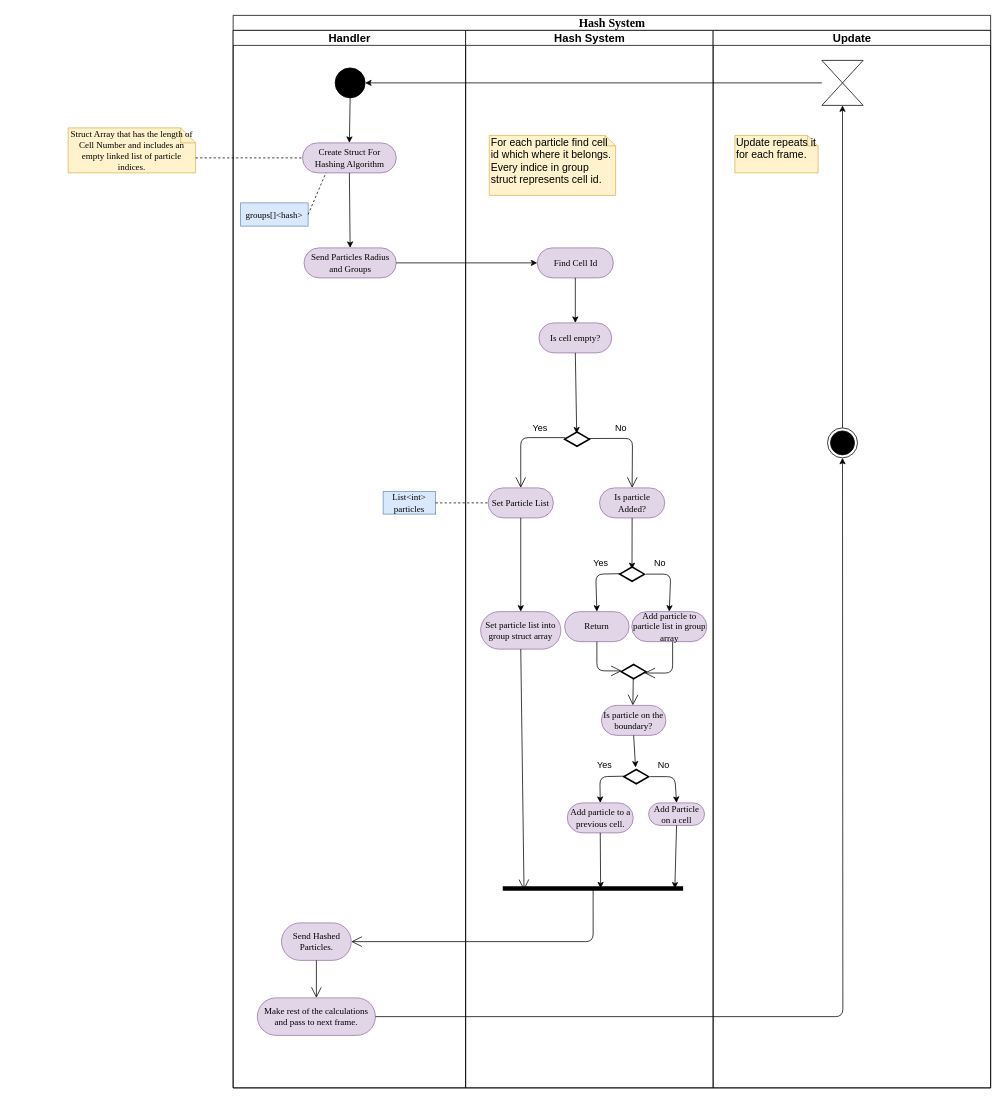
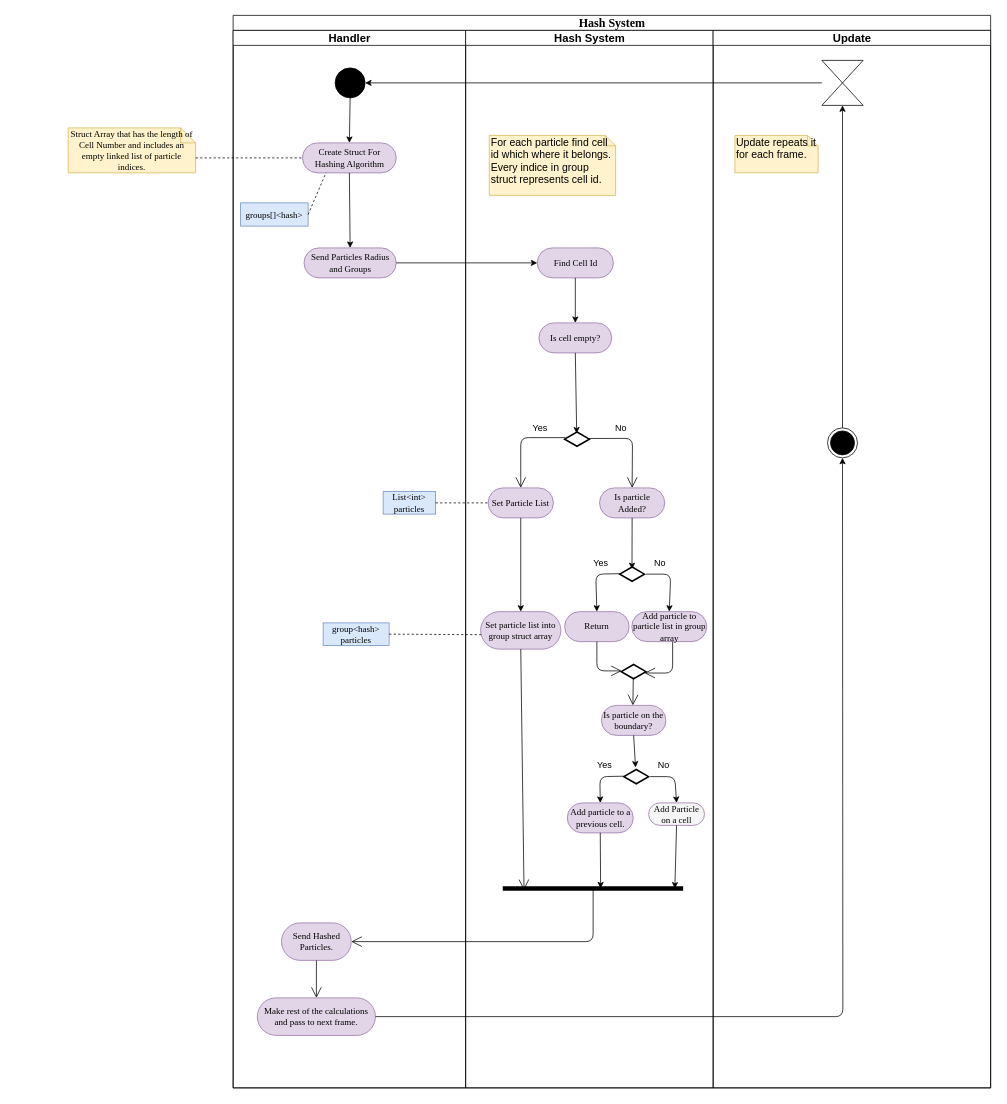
  <mxCell id="0" />
  <mxCell id="1" parent="0" />
  <mxCell id="2" value="&lt;font style=&quot;font-size: 16px&quot;&gt;Hash System&lt;/font&gt;" style="swimlane;html=1;childLayout=stackLayout;startSize=20;rounded=0;shadow=0;comic=0;labelBackgroundColor=none;strokeWidth=1;fontFamily=Verdana;fontSize=14;align=center;" parent="1" vertex="1"><mxGeometry x="310" y="20" width="1010" height="1430" as="geometry"><mxRectangle x="40" y="20" width="60" height="20" as="alternateBounds" /></mxGeometry></mxCell>
  <mxCell id="3" value="&lt;font style=&quot;font-size: 15px&quot;&gt;Handler&lt;/font&gt;" style="swimlane;html=1;startSize=20;" parent="2" vertex="1"><mxGeometry y="20" width="310" height="1410" as="geometry" /></mxCell>
  <mxCell id="4" value="" style="ellipse;whiteSpace=wrap;html=1;rounded=0;shadow=0;comic=0;labelBackgroundColor=none;strokeWidth=1;fillColor=#000000;fontFamily=Verdana;fontSize=12;align=center;" parent="3" vertex="1"><mxGeometry x="136" y="50" width="40" height="40" as="geometry" /></mxCell>
  <mxCell id="5" value="Send Particles Radius and Groups" style="rounded=1;whiteSpace=wrap;html=1;shadow=0;comic=0;labelBackgroundColor=none;strokeWidth=1;fontFamily=Verdana;fontSize=12;align=center;arcSize=50;fillColor=#e1d5e7;strokeColor=#9673a6;" parent="3" vertex="1"><mxGeometry x="94.5" y="290" width="123" height="40" as="geometry" /></mxCell>
  <mxCell id="6" value="Create Struct For Hashing Algorithm" style="rounded=1;whiteSpace=wrap;html=1;shadow=0;comic=0;labelBackgroundColor=none;strokeWidth=1;fontFamily=Verdana;fontSize=12;align=center;arcSize=50;fillColor=#e1d5e7;strokeColor=#9673a6;" parent="3" vertex="1"><mxGeometry x="92.5" y="150" width="125" height="40" as="geometry" /></mxCell>
  <mxCell id="7" value="groups[]&amp;lt;hash&amp;gt;" style="rounded=0;whiteSpace=wrap;html=1;shadow=0;comic=0;labelBackgroundColor=none;strokeWidth=1;fontFamily=Verdana;fontSize=12;align=center;arcSize=50;fillColor=#dae8fc;strokeColor=#6c8ebf;" parent="3" vertex="1"><mxGeometry x="10" y="230" width="90" height="31" as="geometry" /></mxCell>
  <mxCell id="8" value="" style="endArrow=classic;html=1;entryX=0.5;entryY=0;entryDx=0;entryDy=0;exitX=0.5;exitY=1;exitDx=0;exitDy=0;" parent="3" source="4" target="6" edge="1"><mxGeometry width="50" height="50" relative="1" as="geometry"><mxPoint x="-230" y="90" as="sourcePoint" /><mxPoint x="-180" y="40" as="targetPoint" /></mxGeometry></mxCell>
  <mxCell id="9" value="" style="endArrow=classic;html=1;entryX=0.5;entryY=0;entryDx=0;entryDy=0;exitX=0.5;exitY=1;exitDx=0;exitDy=0;" parent="3" source="6" target="5" edge="1"><mxGeometry width="50" height="50" relative="1" as="geometry"><mxPoint x="156" y="320" as="sourcePoint" /><mxPoint x="154.5" y="390" as="targetPoint" /></mxGeometry></mxCell>
  <mxCell id="10" value="Send Hashed Particles." style="rounded=1;whiteSpace=wrap;html=1;shadow=0;comic=0;labelBackgroundColor=none;strokeWidth=1;fontFamily=Verdana;fontSize=12;align=center;arcSize=50;fillColor=#e1d5e7;strokeColor=#9673a6;" parent="3" vertex="1"><mxGeometry x="64.5" y="1190" width="93" height="50" as="geometry" /></mxCell>
  <mxCell id="11" value="Make rest of the calculations&lt;br&gt;and pass to next frame." style="rounded=1;whiteSpace=wrap;html=1;shadow=0;comic=0;labelBackgroundColor=none;strokeWidth=1;fontFamily=Verdana;fontSize=12;align=center;arcSize=50;fillColor=#e1d5e7;strokeColor=#9673a6;" parent="3" vertex="1"><mxGeometry x="32.25" y="1290" width="157.5" height="50" as="geometry" /></mxCell>
  <mxCell id="12" value="" style="endArrow=open;endFill=1;endSize=12;html=1;fontSize=14;exitX=0.5;exitY=1;exitDx=0;exitDy=0;entryX=0.5;entryY=0;entryDx=0;entryDy=0;" parent="3" source="10" target="11" edge="1"><mxGeometry width="160" relative="1" as="geometry"><mxPoint x="181" y="1225" as="sourcePoint" /><mxPoint x="179.758" y="1291.272" as="targetPoint" /></mxGeometry></mxCell>
+ <mxCell id="13" value="group&amp;lt;hash&amp;gt; particles" style="rounded=0;whiteSpace=wrap;html=1;shadow=0;comic=0;labelBackgroundColor=none;strokeWidth=1;fontFamily=Verdana;fontSize=12;align=center;arcSize=50;fillColor=#dae8fc;strokeColor=#6c8ebf;" parent="3" vertex="1"><mxGeometry x="120" y="790" width="88" height="30" as="geometry" /></mxCell>
  <mxCell id="14" value="" style="endArrow=none;dashed=1;html=1;strokeWidth=1;fontSize=12;exitX=1;exitY=0.5;exitDx=0;exitDy=0;entryX=0.25;entryY=1;entryDx=0;entryDy=0;" edge="1" parent="3" source="7" target="6"><mxGeometry width="50" height="50" relative="1" as="geometry"><mxPoint x="-55" y="180" as="sourcePoint" /><mxPoint x="102.5" y="180" as="targetPoint" /></mxGeometry></mxCell>
  <mxCell id="15" value="List&amp;lt;int&amp;gt; particles" style="rounded=0;whiteSpace=wrap;html=1;shadow=0;comic=0;labelBackgroundColor=none;strokeWidth=1;fontFamily=Verdana;fontSize=12;align=center;arcSize=50;fillColor=#dae8fc;strokeColor=#6c8ebf;" parent="3" vertex="1"><mxGeometry x="200" y="615" width="70" height="30" as="geometry" /></mxCell>
  <mxCell id="16" value="&lt;font style=&quot;font-size: 15px&quot;&gt;Hash System&lt;/font&gt;" style="swimlane;html=1;startSize=20;" parent="2" vertex="1"><mxGeometry x="310" y="20" width="330" height="1410" as="geometry" /></mxCell>
  <mxCell id="17" value="Find Cell Id" style="rounded=1;whiteSpace=wrap;html=1;shadow=0;comic=0;labelBackgroundColor=none;strokeWidth=1;fontFamily=Verdana;fontSize=12;align=center;arcSize=50;fillColor=#e1d5e7;strokeColor=#9673a6;" parent="16" vertex="1"><mxGeometry x="95.5" y="290" width="101.5" height="40" as="geometry" /></mxCell>
  <mxCell id="18" value="For each particle find cell id which where it belongs. Every indice in group struct represents cell id." style="shape=note;whiteSpace=wrap;html=1;size=14;verticalAlign=top;align=left;spacingTop=-6;strokeWidth=1;fontSize=14;fillColor=#fff2cc;strokeColor=#d6b656;" parent="16" vertex="1"><mxGeometry x="31.5" y="140" width="168.5" height="80" as="geometry" /></mxCell>
  <mxCell id="19" value="Is cell empty?" style="rounded=1;whiteSpace=wrap;html=1;shadow=0;comic=0;labelBackgroundColor=none;strokeWidth=1;fontFamily=Verdana;fontSize=12;align=center;arcSize=50;fillColor=#e1d5e7;strokeColor=#9673a6;" parent="16" vertex="1"><mxGeometry x="97.75" y="390" width="97" height="40" as="geometry" /></mxCell>
  <mxCell id="20" value="" style="html=1;whiteSpace=wrap;aspect=fixed;shape=isoRectangle;strokeWidth=2;" parent="16" vertex="1"><mxGeometry x="132" y="535" width="33" height="20" as="geometry" /></mxCell>
  <mxCell id="21" value="" style="endArrow=open;endFill=1;endSize=12;html=1;exitX=0.03;exitY=0.4;exitDx=0;exitDy=0;exitPerimeter=0;entryX=0.5;entryY=0;entryDx=0;entryDy=0;" parent="16" source="20" target="25" edge="1"><mxGeometry width="160" relative="1" as="geometry"><mxPoint x="129.5" y="494" as="sourcePoint" /><mxPoint x="73.5" y="545" as="targetPoint" /><Array as="points"><mxPoint x="73.5" y="543" /></Array></mxGeometry></mxCell>
  <mxCell id="22" value="Yes" style="text;html=1;align=center;verticalAlign=middle;resizable=0;points=[];;autosize=1;" parent="16" vertex="1"><mxGeometry x="78.5" y="520" width="40" height="20" as="geometry" /></mxCell>
  <mxCell id="23" value="No" style="text;html=1;align=center;verticalAlign=middle;resizable=0;points=[];;autosize=1;" parent="16" vertex="1"><mxGeometry x="191.5" y="520" width="30" height="20" as="geometry" /></mxCell>
  <mxCell id="24" value="" style="endArrow=open;endFill=1;endSize=12;html=1;exitX=0.934;exitY=0.458;exitDx=0;exitDy=0;exitPerimeter=0;entryX=0.5;entryY=0;entryDx=0;entryDy=0;" parent="16" source="20" target="26" edge="1"><mxGeometry width="160" relative="1" as="geometry"><mxPoint x="252.5" y="495.0" as="sourcePoint" /><mxPoint x="223.5" y="546" as="targetPoint" /><Array as="points"><mxPoint x="222.5" y="544" /></Array></mxGeometry></mxCell>
  <mxCell id="25" value="Set Particle List" style="rounded=1;whiteSpace=wrap;html=1;shadow=0;comic=0;labelBackgroundColor=none;strokeWidth=1;fontFamily=Verdana;fontSize=12;align=center;arcSize=50;fillColor=#e1d5e7;strokeColor=#9673a6;" parent="16" vertex="1"><mxGeometry x="30" y="610" width="87" height="40" as="geometry" /></mxCell>
  <mxCell id="26" value="Is particle Added?" style="rounded=1;whiteSpace=wrap;html=1;shadow=0;comic=0;labelBackgroundColor=none;strokeWidth=1;fontFamily=Verdana;fontSize=12;align=center;arcSize=50;fillColor=#e1d5e7;strokeColor=#9673a6;" parent="16" vertex="1"><mxGeometry x="178.5" y="610" width="87" height="40" as="geometry" /></mxCell>
  <mxCell id="27" value="Set particle list into group struct array" style="rounded=1;whiteSpace=wrap;html=1;shadow=0;comic=0;labelBackgroundColor=none;strokeWidth=1;fontFamily=Verdana;fontSize=12;align=center;arcSize=50;fillColor=#e1d5e7;strokeColor=#9673a6;" parent="16" vertex="1"><mxGeometry x="20" y="775" width="107" height="50" as="geometry" /></mxCell>
  <mxCell id="28" value="Add particle to particle list in group array" style="rounded=1;whiteSpace=wrap;html=1;shadow=0;comic=0;labelBackgroundColor=none;strokeWidth=1;fontFamily=Verdana;fontSize=12;align=center;arcSize=50;fillColor=#e1d5e7;strokeColor=#9673a6;" parent="16" vertex="1"><mxGeometry x="221.5" y="775" width="100" height="40" as="geometry" /></mxCell>
  <mxCell id="29" value="" style="endArrow=classic;html=1;entryX=0.5;entryY=0;entryDx=0;entryDy=0;exitX=0.5;exitY=1;exitDx=0;exitDy=0;" parent="16" source="17" target="19" edge="1"><mxGeometry width="50" height="50" relative="1" as="geometry"><mxPoint x="160" y="550" as="sourcePoint" /><mxPoint x="170" y="560" as="targetPoint" /></mxGeometry></mxCell>
  <mxCell id="30" value="" style="endArrow=classic;html=1;exitX=0.5;exitY=1;exitDx=0;exitDy=0;entryX=0.488;entryY=0.119;entryDx=0;entryDy=0;entryPerimeter=0;" parent="16" source="19" target="20" edge="1"><mxGeometry width="50" height="50" relative="1" as="geometry"><mxPoint x="135" y="725" as="sourcePoint" /><mxPoint x="160" y="640" as="targetPoint" /></mxGeometry></mxCell>
  <mxCell id="31" value="" style="endArrow=classic;html=1;exitX=0.5;exitY=1;exitDx=0;exitDy=0;entryX=0.495;entryY=0.168;entryDx=0;entryDy=0;entryPerimeter=0;" parent="16" source="26" target="32" edge="1"><mxGeometry width="50" height="50" relative="1" as="geometry"><mxPoint x="226.5" y="664" as="sourcePoint" /><mxPoint x="226.5" y="717" as="targetPoint" /></mxGeometry></mxCell>
  <mxCell id="32" value="" style="html=1;whiteSpace=wrap;aspect=fixed;shape=isoRectangle;strokeWidth=2;" parent="16" vertex="1"><mxGeometry x="205.5" y="715" width="33" height="20" as="geometry" /></mxCell>
  <mxCell id="33" value="" style="line;strokeWidth=6;fillColor=none;align=left;verticalAlign=middle;spacingTop=-1;spacingLeft=3;spacingRight=3;rotatable=0;labelPosition=right;points=[];portConstraint=eastwest;fontSize=14;" parent="16" vertex="1"><mxGeometry x="49.5" y="1140" width="240.5" height="8" as="geometry" /></mxCell>
  <mxCell id="34" value="" style="endArrow=open;endFill=1;endSize=12;html=1;fontSize=14;exitX=0.486;exitY=0.9;exitDx=0;exitDy=0;exitPerimeter=0;" parent="16" source="42" edge="1"><mxGeometry width="160" relative="1" as="geometry"><mxPoint x="233" y="915" as="sourcePoint" /><mxPoint x="223" y="900" as="targetPoint" /></mxGeometry></mxCell>
  <mxCell id="35" value="" style="endArrow=classic;html=1;exitX=1.061;exitY=0.5;exitDx=0;exitDy=0;entryX=0.5;entryY=0;entryDx=0;entryDy=0;exitPerimeter=0;" parent="16" source="32" target="28" edge="1"><mxGeometry width="50" height="50" relative="1" as="geometry"><mxPoint x="293.5" y="691" as="sourcePoint" /><mxPoint x="276" y="775" as="targetPoint" /><Array as="points"><mxPoint x="273.5" y="725" /></Array></mxGeometry></mxCell>
  <mxCell id="36" value="No" style="text;html=1;align=center;verticalAlign=middle;resizable=0;points=[];;autosize=1;" parent="16" vertex="1"><mxGeometry x="243.5" y="700" width="30" height="20" as="geometry" /></mxCell>
  <mxCell id="37" value="Yes" style="text;html=1;align=center;verticalAlign=middle;resizable=0;points=[];;autosize=1;" parent="16" vertex="1"><mxGeometry x="159.5" y="700" width="40" height="20" as="geometry" /></mxCell>
  <mxCell id="38" value="" style="endArrow=classic;html=1;exitX=0.09;exitY=0.469;exitDx=0;exitDy=0;exitPerimeter=0;entryX=0.5;entryY=0;entryDx=0;entryDy=0;" parent="16" source="32" target="39" edge="1"><mxGeometry width="50" height="50" relative="1" as="geometry"><mxPoint x="178.5" y="705" as="sourcePoint" /><mxPoint x="173.5" y="775" as="targetPoint" /><Array as="points"><mxPoint x="173.5" y="725" /></Array></mxGeometry></mxCell>
  <mxCell id="39" value="Return" style="rounded=1;whiteSpace=wrap;html=1;shadow=0;comic=0;labelBackgroundColor=none;strokeWidth=1;fontFamily=Verdana;fontSize=12;align=center;arcSize=50;fillColor=#e1d5e7;strokeColor=#9673a6;" parent="16" vertex="1"><mxGeometry x="132" y="775" width="86" height="40" as="geometry" /></mxCell>
  <mxCell id="40" value="" style="endArrow=open;endFill=1;endSize=12;html=1;fontSize=14;entryX=0.937;entryY=0.59;entryDx=0;entryDy=0;exitX=0.5;exitY=1;exitDx=0;exitDy=0;entryPerimeter=0;" parent="16" target="42" edge="1"><mxGeometry width="160" relative="1" as="geometry"><mxPoint x="276" y="815" as="sourcePoint" /><mxPoint x="278.15" y="847.432" as="targetPoint" /><Array as="points"><mxPoint x="276" y="857" /></Array></mxGeometry></mxCell>
  <mxCell id="41" value="" style="endArrow=open;endFill=1;endSize=12;html=1;fontSize=14;entryX=0.018;entryY=0.452;entryDx=0;entryDy=0;exitX=0.5;exitY=1;exitDx=0;exitDy=0;entryPerimeter=0;" parent="16" source="39" target="42" edge="1"><mxGeometry width="160" relative="1" as="geometry"><mxPoint x="121.615" y="848.864" as="sourcePoint" /><mxPoint x="174.2" y="849.144" as="targetPoint" /><Array as="points"><mxPoint x="175" y="854" /></Array></mxGeometry></mxCell>
  <mxCell id="42" value="" style="html=1;whiteSpace=wrap;aspect=fixed;shape=isoRectangle;strokeWidth=2;" parent="16" vertex="1"><mxGeometry x="207.5" y="845" width="33" height="20" as="geometry" /></mxCell>
  <mxCell id="43" value="" style="endArrow=open;endFill=1;endSize=12;html=1;fontSize=14;exitX=0.5;exitY=1;exitDx=0;exitDy=0;entryX=0.118;entryY=0.784;entryDx=0;entryDy=0;entryPerimeter=0;" parent="16" source="27" target="33" edge="1"><mxGeometry width="160" relative="1" as="geometry"><mxPoint x="89.22" y="988.704" as="sourcePoint" /><mxPoint x="89.0" y="1053" as="targetPoint" /></mxGeometry></mxCell>
  <mxCell id="44" value="Is particle on the boundary?" style="rounded=1;whiteSpace=wrap;html=1;shadow=0;comic=0;labelBackgroundColor=none;strokeWidth=1;fontFamily=Verdana;fontSize=12;align=center;arcSize=50;fillColor=#e1d5e7;strokeColor=#9673a6;" parent="16" vertex="1"><mxGeometry x="181" y="900" width="86" height="40" as="geometry" /></mxCell>
  <mxCell id="45" value="" style="endArrow=classic;html=1;exitX=0.5;exitY=1;exitDx=0;exitDy=0;entryX=0.472;entryY=-0.109;entryDx=0;entryDy=0;entryPerimeter=0;" parent="16" source="44" target="46" edge="1"><mxGeometry width="50" height="50" relative="1" as="geometry"><mxPoint x="222" y="960" as="sourcePoint" /><mxPoint x="396.5" y="1277" as="targetPoint" /></mxGeometry></mxCell>
  <mxCell id="46" value="" style="html=1;whiteSpace=wrap;aspect=fixed;shape=isoRectangle;strokeWidth=2;" parent="16" vertex="1"><mxGeometry x="211" y="985" width="33" height="20" as="geometry" /></mxCell>
  <mxCell id="47" value="" style="endArrow=classic;html=1;exitX=1.061;exitY=0.5;exitDx=0;exitDy=0;entryX=0.5;entryY=0;entryDx=0;entryDy=0;exitPerimeter=0;" parent="16" source="46" target="51" edge="1"><mxGeometry width="50" height="50" relative="1" as="geometry"><mxPoint x="469.0" y="1211" as="sourcePoint" /><mxPoint x="277" y="1045" as="targetPoint" /><Array as="points"><mxPoint x="279" y="995" /></Array></mxGeometry></mxCell>
  <mxCell id="48" value="No" style="text;html=1;align=center;verticalAlign=middle;resizable=0;points=[];;autosize=1;" parent="16" vertex="1"><mxGeometry x="249" y="970" width="30" height="20" as="geometry" /></mxCell>
  <mxCell id="49" value="Yes" style="text;html=1;align=center;verticalAlign=middle;resizable=0;points=[];;autosize=1;" parent="16" vertex="1"><mxGeometry x="165" y="970" width="40" height="20" as="geometry" /></mxCell>
  <mxCell id="50" value="" style="endArrow=classic;html=1;exitX=0.09;exitY=0.469;exitDx=0;exitDy=0;exitPerimeter=0;entryX=0.5;entryY=0;entryDx=0;entryDy=0;" parent="16" source="46" target="52" edge="1"><mxGeometry width="50" height="50" relative="1" as="geometry"><mxPoint x="354" y="1225" as="sourcePoint" /><mxPoint x="180.5" y="1045" as="targetPoint" /><Array as="points"><mxPoint x="179" y="995" /></Array></mxGeometry></mxCell>
- <mxCell id="51" value="Add Particle on a cell" style="rounded=1;whiteSpace=wrap;html=1;shadow=0;comic=0;labelBackgroundColor=none;strokeWidth=1;fontFamily=Verdana;fontSize=12;align=center;arcSize=50;fillColor=#e1d5e7;strokeColor=#9673a6;" parent="16" vertex="1"><mxGeometry x="244" y="1030" width="74.5" height="30" as="geometry" /></mxCell>
+ <mxCell id="51" value="Add Particle on a cell" style="rounded=1;whiteSpace=wrap;html=1;shadow=0;comic=0;labelBackgroundColor=none;strokeWidth=1;fontFamily=Verdana;fontSize=12;align=center;arcSize=50;fillColor=#f5f5f5;strokeColor=#9673a6;" parent="16" vertex="1"><mxGeometry x="244" y="1030" width="74.5" height="30" as="geometry" /></mxCell>
  <mxCell id="52" value="Add particle to a previous cell." style="rounded=1;whiteSpace=wrap;html=1;shadow=0;comic=0;labelBackgroundColor=none;strokeWidth=1;fontFamily=Verdana;fontSize=12;align=center;arcSize=50;fillColor=#e1d5e7;strokeColor=#9673a6;" parent="16" vertex="1"><mxGeometry x="135.5" y="1030" width="88" height="40" as="geometry" /></mxCell>
  <mxCell id="53" value="" style="endArrow=classic;html=1;exitX=0.5;exitY=1;exitDx=0;exitDy=0;" parent="16" source="52" edge="1"><mxGeometry width="50" height="50" relative="1" as="geometry"><mxPoint x="83.5" y="725" as="sourcePoint" /><mxPoint x="180" y="1144" as="targetPoint" /></mxGeometry></mxCell>
  <mxCell id="54" value="" style="endArrow=classic;html=1;entryX=0.954;entryY=0.518;entryDx=0;entryDy=0;exitX=0.5;exitY=1;exitDx=0;exitDy=0;entryPerimeter=0;" parent="16" source="51" target="33" edge="1"><mxGeometry width="50" height="50" relative="1" as="geometry"><mxPoint x="189.5" y="1080" as="sourcePoint" /><mxPoint x="184.471" y="1162.144" as="targetPoint" /></mxGeometry></mxCell>
  <mxCell id="55" value="" style="endArrow=classic;html=1;entryX=0.5;entryY=0;entryDx=0;entryDy=0;exitX=0.5;exitY=1;exitDx=0;exitDy=0;" parent="16" source="25" target="27" edge="1"><mxGeometry width="50" height="50" relative="1" as="geometry"><mxPoint x="68" y="725" as="sourcePoint" /><mxPoint x="68" y="760" as="targetPoint" /></mxGeometry></mxCell>
  <mxCell id="56" value="" style="endArrow=classic;html=1;exitX=1;exitY=0.5;exitDx=0;exitDy=0;entryX=0;entryY=0.5;entryDx=0;entryDy=0;" parent="2" source="5" target="17" edge="1"><mxGeometry width="50" height="50" relative="1" as="geometry"><mxPoint x="150" y="500" as="sourcePoint" /><mxPoint x="350" y="320" as="targetPoint" /></mxGeometry></mxCell>
  <mxCell id="57" value="" style="endArrow=open;endFill=1;endSize=12;html=1;fontSize=14;exitX=0.501;exitY=0.586;exitDx=0;exitDy=0;exitPerimeter=0;entryX=1;entryY=0.5;entryDx=0;entryDy=0;" parent="2" source="33" target="10" edge="1"><mxGeometry width="160" relative="1" as="geometry"><mxPoint x="480" y="1170" as="sourcePoint" /><mxPoint x="450" y="1220" as="targetPoint" /><Array as="points"><mxPoint x="480" y="1235" /></Array></mxGeometry></mxCell>
  <mxCell id="58" value="" style="endArrow=classic;html=1;entryX=1;entryY=0.5;entryDx=0;entryDy=0;exitX=0;exitY=0.5;exitDx=0;exitDy=0;" parent="2" source="61" target="4" edge="1"><mxGeometry width="50" height="50" relative="1" as="geometry"><mxPoint x="720" y="100" as="sourcePoint" /><mxPoint x="720" y="160" as="targetPoint" /></mxGeometry></mxCell>
  <mxCell id="59" value="&lt;font style=&quot;font-size: 15px&quot;&gt;Update&lt;/font&gt;" style="swimlane;html=1;startSize=20;" parent="2" vertex="1"><mxGeometry x="640" y="20" width="370" height="1410" as="geometry" /></mxCell>
  <mxCell id="60" value="&lt;font style=&quot;font-size: 14px&quot;&gt;Update repeats it for each frame.&lt;/font&gt;" style="shape=note;whiteSpace=wrap;html=1;size=14;verticalAlign=top;align=left;spacingTop=-6;strokeWidth=1;fillColor=#fff2cc;strokeColor=#d6b656;" parent="59" vertex="1"><mxGeometry x="29" y="140" width="111" height="50" as="geometry" /></mxCell>
  <mxCell id="61" value="" style="shape=collate;whiteSpace=wrap;html=1;strokeWidth=1;fontSize=14;" parent="59" vertex="1"><mxGeometry x="145" y="40" width="55" height="60" as="geometry" /></mxCell>
  <mxCell id="62" value="" style="ellipse;html=1;shape=endState;fillColor=#000000;strokeColor=#000000;fontSize=12;" parent="59" vertex="1"><mxGeometry x="152.5" y="530" width="40" height="40" as="geometry" /></mxCell>
  <mxCell id="63" value="" style="endArrow=classic;html=1;entryX=0.5;entryY=1;entryDx=0;entryDy=0;exitX=0.5;exitY=0;exitDx=0;exitDy=0;" parent="59" source="62" target="61" edge="1"><mxGeometry width="50" height="50" relative="1" as="geometry"><mxPoint x="155" y="80" as="sourcePoint" /><mxPoint x="-454" y="80" as="targetPoint" /></mxGeometry></mxCell>
  <mxCell id="64" value="" style="endArrow=classic;html=1;exitX=1;exitY=0.5;exitDx=0;exitDy=0;entryX=0.5;entryY=1;entryDx=0;entryDy=0;" parent="2" source="11" target="62" edge="1"><mxGeometry width="50" height="50" relative="1" as="geometry"><mxPoint x="830" y="1363.529" as="sourcePoint" /><mxPoint x="820" y="620" as="targetPoint" /><Array as="points"><mxPoint x="813" y="1335" /></Array></mxGeometry></mxCell>
+ <mxCell id="65" value="" style="endArrow=none;dashed=1;html=1;strokeWidth=1;fontSize=12;entryX=0.007;entryY=0.615;entryDx=0;entryDy=0;exitX=1;exitY=0.5;exitDx=0;exitDy=0;entryPerimeter=0;" parent="2" source="13" target="27" edge="1"><mxGeometry width="50" height="50" relative="1" as="geometry"><mxPoint x="200" y="1020" as="sourcePoint" /><mxPoint x="250" y="970" as="targetPoint" /></mxGeometry></mxCell>
  <mxCell id="66" value="" style="endArrow=none;dashed=1;html=1;strokeWidth=1;fontSize=12;entryX=0;entryY=0.5;entryDx=0;entryDy=0;exitX=1;exitY=0.5;exitDx=0;exitDy=0;" edge="1" parent="2" source="15" target="25"><mxGeometry width="50" height="50" relative="1" as="geometry"><mxPoint x="218" y="835" as="sourcePoint" /><mxPoint x="340.749" y="835.75" as="targetPoint" /></mxGeometry></mxCell>
  <mxCell id="67" value="Struct Array that has the length of Cell Number and includes an empty linked list of particle indices." style="shape=note;whiteSpace=wrap;html=1;rounded=0;shadow=0;comic=0;labelBackgroundColor=none;strokeWidth=1;fontFamily=Verdana;fontSize=12;align=center;size=20;fillColor=#fff2cc;strokeColor=#d6b656;" parent="1" vertex="1"><mxGeometry x="90" y="170" width="170" height="60" as="geometry" /></mxCell>
  <mxCell id="68" value="" style="text;strokeColor=none;fillColor=none;align=left;verticalAlign=middle;spacingTop=-1;spacingLeft=4;spacingRight=4;rotatable=0;labelPosition=right;points=[];portConstraint=eastwest;" parent="1" vertex="1"><mxGeometry x="20" y="1320" width="20" height="14" as="geometry" /></mxCell>
  <mxCell id="69" value="" style="endArrow=none;dashed=1;html=1;strokeWidth=1;fontSize=12;exitX=0;exitY=0;exitDx=170;exitDy=40;exitPerimeter=0;entryX=0;entryY=0.5;entryDx=0;entryDy=0;" parent="1" source="67" target="6" edge="1"><mxGeometry width="50" height="50" relative="1" as="geometry"><mxPoint x="360" y="270" as="sourcePoint" /><mxPoint x="410" y="220" as="targetPoint" /></mxGeometry></mxCell>
